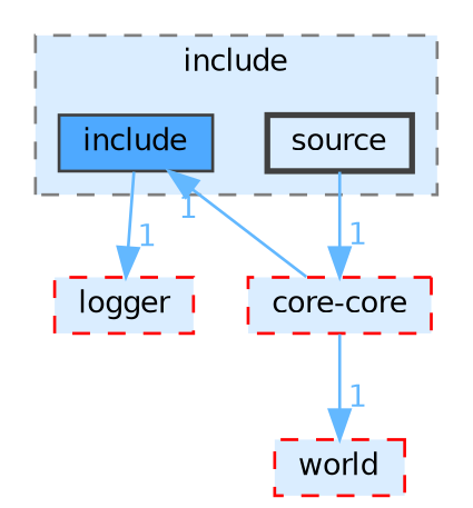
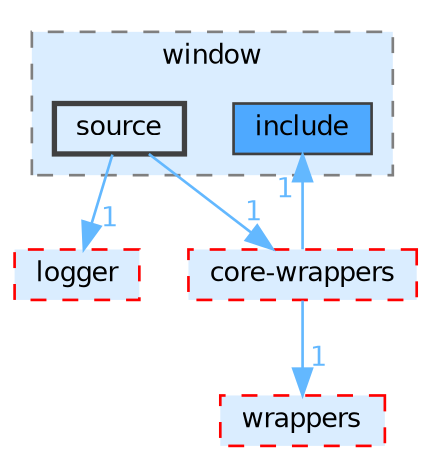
  digraph {
    compound=true
    node [color=red fillcolor="#daedff" fontname=Helvetica fontsize=10 shape=box style="filled,dashed"]
    edge [color=steelblue1 fontcolor=steelblue1 fontname=Helvetica fontsize=10 headlabel=1 labeldistance=1.5 labelfontname=Helvetica labelfontsize=10]
    n1 [color=grey25 fillcolor="#4ea9ff" height=0.2 label=include style=filled width=0.4]
    n2 [color=grey25 height=0.2 label=source style="filled,bold" width=0.4]
    n3 [height=0.2 label=logger width=0.4]
-   n4 [height=0.2 label="core-core" width=0.4]
-   n5 [height=0.2 label=world width=0.4]
+   n4 [height=0.2 label="core-wrappers" width=0.4]
+   n5 [height=0.2 label=wrappers width=0.4]
    subgraph cluster_1 {
      bgcolor="#daedff"
      fontname=Helvetica
      fontsize=10
-     label=include
+     label=window
      pencolor=grey50
      style="filled,dashed"
      n1
      n2
    }
-   n1 -> n3
+   n2 -> n3
    n2 -> n4
    n4 -> n1
    n4 -> n5
  }
